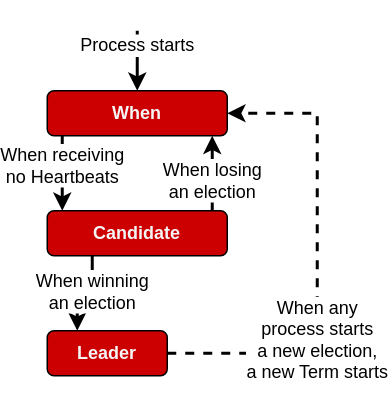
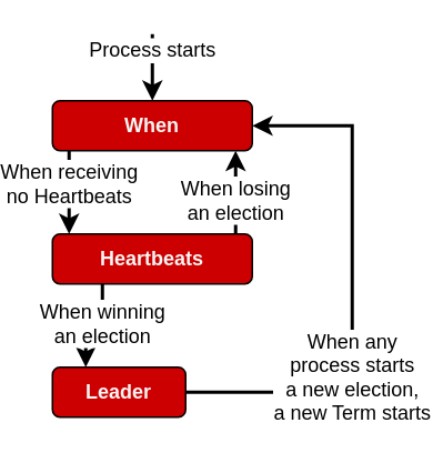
  <mxCell id="0" />
  <mxCell id="1" parent="0" />
  <mxCell id="2" value="When receiving&lt;br style=&quot;font-size: 12px;&quot;&gt;no Heartbeats" style="edgeStyle=orthogonalEdgeStyle;rounded=0;orthogonalLoop=1;jettySize=auto;html=1;fontSize=12;strokeWidth=2;" edge="1" parent="1"><mxGeometry x="-0.2" relative="1" as="geometry"><mxPoint x="30" y="90" as="sourcePoint" /><mxPoint x="30" y="140" as="targetPoint" /><Array as="points"><mxPoint x="30" y="140" /></Array><mxPoint as="offset" /></mxGeometry></mxCell>
  <mxCell id="3" value="&lt;b&gt;When&lt;/b&gt;" style="rounded=1;whiteSpace=wrap;html=1;fillColor=#CC0000;fontColor=#F5F5F5;" vertex="1" parent="1"><mxGeometry x="20" y="60" width="120" height="30" as="geometry" /></mxCell>
  <mxCell id="4" value="When winning&lt;br style=&quot;font-size: 12px;&quot;&gt;an election" style="edgeStyle=orthogonalEdgeStyle;rounded=0;orthogonalLoop=1;jettySize=auto;html=1;exitX=0.25;exitY=1;exitDx=0;exitDy=0;entryX=0.25;entryY=0;entryDx=0;entryDy=0;fontColor=#000000;fontSize=12;strokeWidth=2;" edge="1" parent="1" source="6" target="8"><mxGeometry x="-0.2" relative="1" as="geometry"><mxPoint as="offset" /></mxGeometry></mxCell>
  <mxCell id="5" value="When losing&lt;br style=&quot;font-size: 12px;&quot;&gt;an election" style="edgeStyle=orthogonalEdgeStyle;rounded=0;orthogonalLoop=1;jettySize=auto;html=1;fontColor=#000000;fontSize=12;strokeWidth=2;" edge="1" parent="1"><mxGeometry x="-0.2" relative="1" as="geometry"><mxPoint x="130" y="140" as="sourcePoint" /><mxPoint x="130" y="90" as="targetPoint" /><mxPoint as="offset" /></mxGeometry></mxCell>
- <mxCell id="6" value="&lt;b&gt;Candidate&lt;/b&gt;" style="rounded=1;whiteSpace=wrap;html=1;fillColor=#CC0000;fontColor=#F5F5F5;" vertex="1" parent="1"><mxGeometry x="20" y="140" width="120" height="30" as="geometry" /></mxCell>
- <mxCell id="7" value="When any&lt;br&gt;process starts&lt;br&gt;a new election,&lt;br&gt;a new Term starts" style="edgeStyle=orthogonalEdgeStyle;rounded=0;orthogonalLoop=1;jettySize=auto;html=1;exitX=1;exitY=0.5;exitDx=0;exitDy=0;entryX=1;entryY=0.5;entryDx=0;entryDy=0;fontColor=#000000;fontSize=12;strokeWidth=2;dashed=1;" edge="1" parent="1" source="8" target="3"><mxGeometry x="-0.321" relative="1" as="geometry"><Array as="points"><mxPoint x="200" y="235" /><mxPoint x="200" y="75" /></Array><mxPoint as="offset" /></mxGeometry></mxCell>
+ <mxCell id="6" value="&lt;b&gt;Heartbeats&lt;/b&gt;" style="rounded=1;whiteSpace=wrap;html=1;fillColor=#CC0000;fontColor=#F5F5F5;" vertex="1" parent="1"><mxGeometry x="20" y="140" width="120" height="30" as="geometry" /></mxCell>
+ <mxCell id="7" value="When any&lt;br&gt;process starts&lt;br&gt;a new election,&lt;br&gt;a new Term starts" style="edgeStyle=orthogonalEdgeStyle;rounded=0;orthogonalLoop=1;jettySize=auto;html=1;exitX=1;exitY=0.5;exitDx=0;exitDy=0;entryX=1;entryY=0.5;entryDx=0;entryDy=0;fontColor=#000000;fontSize=12;strokeWidth=2;" edge="1" parent="1" source="8" target="3"><mxGeometry x="-0.321" relative="1" as="geometry"><Array as="points"><mxPoint x="200" y="235" /><mxPoint x="200" y="75" /></Array><mxPoint as="offset" /></mxGeometry></mxCell>
  <mxCell id="8" value="&lt;b&gt;Leader&lt;/b&gt;" style="rounded=1;whiteSpace=wrap;html=1;fillColor=#CC0000;fontColor=#F5F5F5;" vertex="1" parent="1"><mxGeometry x="20" y="220" width="80" height="30" as="geometry" /></mxCell>
  <mxCell id="9" value="Process starts" style="endArrow=classic;html=1;fontSize=12;fontColor=#000000;entryX=0.5;entryY=0;entryDx=0;entryDy=0;strokeWidth=2;" edge="1" parent="1" target="3"><mxGeometry x="-0.5" width="50" height="50" relative="1" as="geometry"><mxPoint x="80" y="20" as="sourcePoint" /><mxPoint x="380" y="40" as="targetPoint" /><mxPoint as="offset" /></mxGeometry></mxCell>
